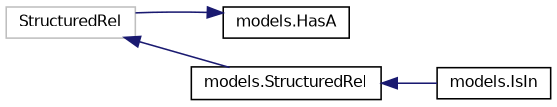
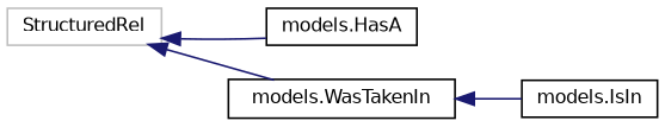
  digraph {
    rankdir=LR
    node [color=black fillcolor=white fontname=Helvetica fontsize=10 shape=record style=filled]
    edge [color=midnightblue dir=back fontname=Helvetica fontsize=10 labelfontname=Helvetica labelfontsize=10 style=solid]
    n1 [color=grey75 height=0.2 label=StructuredRel width=0.4]
    n2 [height=0.2 label="models.HasA" width=0.4]
-   n3 [height=0.2 label="models.StructuredRel" width=0.4]
+   n3 [height=0.2 label="models.WasTakenIn" width=0.4]
    n4 [height=0.2 label="models.IsIn" width=0.4]
-   n2 -> n1
+   n1 -> n2
    n1 -> n3
    n3 -> n4
  }
